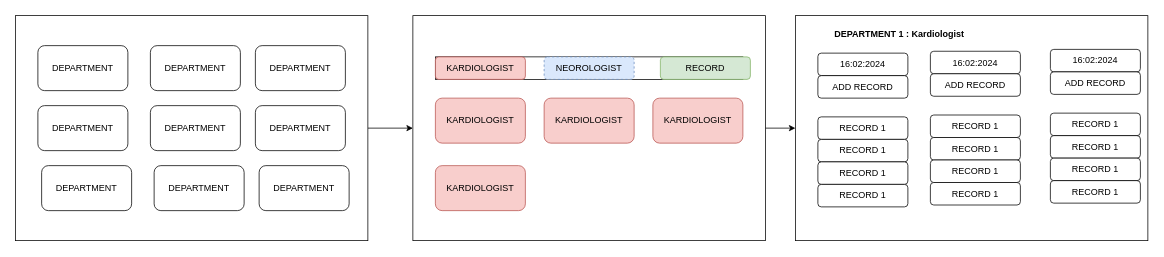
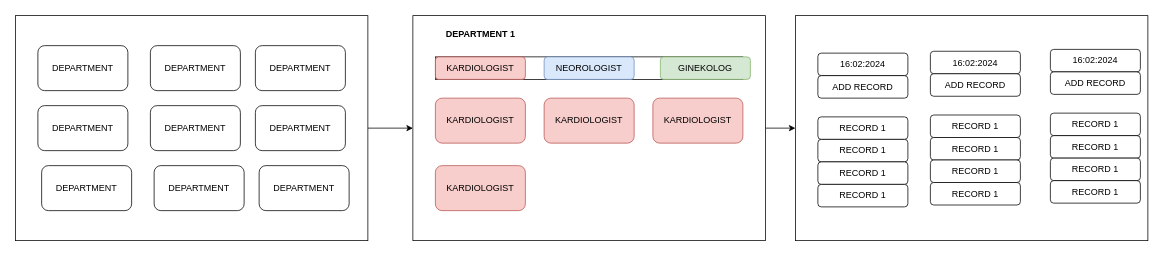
  <mxCell id="0" />
  <mxCell id="1" parent="0" />
  <mxCell id="2" style="edgeStyle=orthogonalEdgeStyle;rounded=0;orthogonalLoop=1;jettySize=auto;html=1;exitX=1;exitY=0.5;exitDx=0;exitDy=0;entryX=0;entryY=0.5;entryDx=0;entryDy=0;" edge="1" parent="1" source="3" target="14"><mxGeometry relative="1" as="geometry" /></mxCell>
  <mxCell id="3" value="" style="rounded=0;whiteSpace=wrap;html=1;" vertex="1" parent="1"><mxGeometry x="20" y="20" width="470" height="300" as="geometry" /></mxCell>
  <mxCell id="4" value="DEPARTMENT" style="rounded=1;whiteSpace=wrap;html=1;" vertex="1" parent="1"><mxGeometry x="50" y="60" width="120" height="60" as="geometry" /></mxCell>
  <mxCell id="5" value="DEPARTMENT" style="rounded=1;whiteSpace=wrap;html=1;" vertex="1" parent="1"><mxGeometry x="200" y="60" width="120" height="60" as="geometry" /></mxCell>
  <mxCell id="6" value="DEPARTMENT" style="rounded=1;whiteSpace=wrap;html=1;" vertex="1" parent="1"><mxGeometry x="340" y="60" width="120" height="60" as="geometry" /></mxCell>
  <mxCell id="7" value="DEPARTMENT" style="rounded=1;whiteSpace=wrap;html=1;" vertex="1" parent="1"><mxGeometry x="50" y="140" width="120" height="60" as="geometry" /></mxCell>
  <mxCell id="8" value="DEPARTMENT" style="rounded=1;whiteSpace=wrap;html=1;" vertex="1" parent="1"><mxGeometry x="200" y="140" width="120" height="60" as="geometry" /></mxCell>
  <mxCell id="9" value="DEPARTMENT" style="rounded=1;whiteSpace=wrap;html=1;" vertex="1" parent="1"><mxGeometry x="340" y="140" width="120" height="60" as="geometry" /></mxCell>
  <mxCell id="10" value="DEPARTMENT" style="rounded=1;whiteSpace=wrap;html=1;" vertex="1" parent="1"><mxGeometry x="55" y="220" width="120" height="60" as="geometry" /></mxCell>
  <mxCell id="11" value="DEPARTMENT" style="rounded=1;whiteSpace=wrap;html=1;" vertex="1" parent="1"><mxGeometry x="205" y="220" width="120" height="60" as="geometry" /></mxCell>
  <mxCell id="12" value="DEPARTMENT" style="rounded=1;whiteSpace=wrap;html=1;" vertex="1" parent="1"><mxGeometry x="345" y="220" width="120" height="60" as="geometry" /></mxCell>
  <mxCell id="13" style="edgeStyle=orthogonalEdgeStyle;rounded=0;orthogonalLoop=1;jettySize=auto;html=1;exitX=1;exitY=0.5;exitDx=0;exitDy=0;entryX=0;entryY=0.5;entryDx=0;entryDy=0;" edge="1" parent="1" source="14" target="24"><mxGeometry relative="1" as="geometry" /></mxCell>
  <mxCell id="14" value="" style="rounded=0;whiteSpace=wrap;html=1;" vertex="1" parent="1"><mxGeometry x="550" y="20" width="470" height="300" as="geometry" /></mxCell>
  <mxCell id="15" value="KARDIOLOGIST" style="rounded=1;whiteSpace=wrap;html=1;fillColor=#f8cecc;strokeColor=#b85450;" vertex="1" parent="1"><mxGeometry x="580" y="130" width="120" height="60" as="geometry" /></mxCell>
  <mxCell id="16" value="" style="rounded=0;whiteSpace=wrap;html=1;" vertex="1" parent="1"><mxGeometry x="580" y="75" width="410" height="30" as="geometry" /></mxCell>
  <mxCell id="17" value="KARDIOLOGIST" style="rounded=1;whiteSpace=wrap;html=1;fillColor=#f8cecc;strokeColor=#b85450;" vertex="1" parent="1"><mxGeometry x="580" y="75" width="120" height="30" as="geometry" /></mxCell>
- <mxCell id="18" value="NEOROLOGIST" style="rounded=1;whiteSpace=wrap;html=1;fillColor=#dae8fc;strokeColor=#6c8ebf;dashed=1;" vertex="1" parent="1"><mxGeometry x="725" y="75" width="120" height="30" as="geometry" /></mxCell>
- <mxCell id="19" value="RECORD" style="rounded=1;whiteSpace=wrap;html=1;fillColor=#d5e8d4;strokeColor=#82b366;" vertex="1" parent="1"><mxGeometry x="880" y="75" width="120" height="30" as="geometry" /></mxCell>
+ <mxCell id="18" value="NEOROLOGIST" style="rounded=1;whiteSpace=wrap;html=1;fillColor=#dae8fc;strokeColor=#6c8ebf;" vertex="1" parent="1"><mxGeometry x="725" y="75" width="120" height="30" as="geometry" /></mxCell>
+ <mxCell id="19" value="GINEKOLOG" style="rounded=1;whiteSpace=wrap;html=1;fillColor=#d5e8d4;strokeColor=#82b366;" vertex="1" parent="1"><mxGeometry x="880" y="75" width="120" height="30" as="geometry" /></mxCell>
  <mxCell id="20" value="KARDIOLOGIST" style="rounded=1;whiteSpace=wrap;html=1;fillColor=#f8cecc;strokeColor=#b85450;" vertex="1" parent="1"><mxGeometry x="725" y="130" width="120" height="60" as="geometry" /></mxCell>
  <mxCell id="21" value="KARDIOLOGIST" style="rounded=1;whiteSpace=wrap;html=1;fillColor=#f8cecc;strokeColor=#b85450;" vertex="1" parent="1"><mxGeometry x="870" y="130" width="120" height="60" as="geometry" /></mxCell>
  <mxCell id="22" value="KARDIOLOGIST" style="rounded=1;whiteSpace=wrap;html=1;fillColor=#f8cecc;strokeColor=#b85450;" vertex="1" parent="1"><mxGeometry x="580" y="220" width="120" height="60" as="geometry" /></mxCell>
+ <mxCell id="23" value="&lt;b&gt;DEPARTMENT 1&lt;/b&gt;" style="text;html=1;align=center;verticalAlign=middle;resizable=0;points=[];autosize=1;strokeColor=none;fillColor=none;" vertex="1" parent="1"><mxGeometry x="580" y="30" width="120" height="30" as="geometry" /></mxCell>
  <mxCell id="24" value="" style="rounded=0;whiteSpace=wrap;html=1;" vertex="1" parent="1"><mxGeometry x="1060" y="20" width="470" height="300" as="geometry" /></mxCell>
- <mxCell id="25" value="&lt;b&gt;DEPARTMENT 1 : Kardiologist&amp;nbsp;&lt;/b&gt;" style="text;html=1;align=center;verticalAlign=middle;resizable=0;points=[];autosize=1;strokeColor=none;fillColor=none;" vertex="1" parent="1"><mxGeometry x="1100" y="30" width="200" height="30" as="geometry" /></mxCell>
  <mxCell id="26" value="16:02:2024" style="rounded=1;whiteSpace=wrap;html=1;" vertex="1" parent="1"><mxGeometry x="1090" y="70" width="120" height="30" as="geometry" /></mxCell>
  <mxCell id="27" value="ADD RECORD" style="rounded=1;whiteSpace=wrap;html=1;" vertex="1" parent="1"><mxGeometry x="1090" y="100" width="120" height="30" as="geometry" /></mxCell>
  <mxCell id="28" value="RECORD 1" style="rounded=1;whiteSpace=wrap;html=1;" vertex="1" parent="1"><mxGeometry x="1090" y="155" width="120" height="30" as="geometry" /></mxCell>
  <mxCell id="29" value="RECORD 1" style="rounded=1;whiteSpace=wrap;html=1;" vertex="1" parent="1"><mxGeometry x="1090" y="185" width="120" height="30" as="geometry" /></mxCell>
  <mxCell id="30" value="RECORD 1" style="rounded=1;whiteSpace=wrap;html=1;" vertex="1" parent="1"><mxGeometry x="1090" y="215" width="120" height="30" as="geometry" /></mxCell>
  <mxCell id="31" value="RECORD 1" style="rounded=1;whiteSpace=wrap;html=1;" vertex="1" parent="1"><mxGeometry x="1090" y="245" width="120" height="30" as="geometry" /></mxCell>
  <mxCell id="32" value="16:02:2024" style="rounded=1;whiteSpace=wrap;html=1;" vertex="1" parent="1"><mxGeometry x="1240" y="67.5" width="120" height="30" as="geometry" /></mxCell>
  <mxCell id="33" value="ADD RECORD" style="rounded=1;whiteSpace=wrap;html=1;" vertex="1" parent="1"><mxGeometry x="1240" y="97.5" width="120" height="30" as="geometry" /></mxCell>
  <mxCell id="34" value="RECORD 1" style="rounded=1;whiteSpace=wrap;html=1;" vertex="1" parent="1"><mxGeometry x="1240" y="152.5" width="120" height="30" as="geometry" /></mxCell>
  <mxCell id="35" value="RECORD 1" style="rounded=1;whiteSpace=wrap;html=1;" vertex="1" parent="1"><mxGeometry x="1240" y="182.5" width="120" height="30" as="geometry" /></mxCell>
  <mxCell id="36" value="RECORD 1" style="rounded=1;whiteSpace=wrap;html=1;" vertex="1" parent="1"><mxGeometry x="1240" y="212.5" width="120" height="30" as="geometry" /></mxCell>
  <mxCell id="37" value="RECORD 1" style="rounded=1;whiteSpace=wrap;html=1;" vertex="1" parent="1"><mxGeometry x="1240" y="242.5" width="120" height="30" as="geometry" /></mxCell>
  <mxCell id="38" value="16:02:2024" style="rounded=1;whiteSpace=wrap;html=1;" vertex="1" parent="1"><mxGeometry x="1400" y="65" width="120" height="30" as="geometry" /></mxCell>
  <mxCell id="39" value="ADD RECORD" style="rounded=1;whiteSpace=wrap;html=1;" vertex="1" parent="1"><mxGeometry x="1400" y="95" width="120" height="30" as="geometry" /></mxCell>
  <mxCell id="40" value="RECORD 1" style="rounded=1;whiteSpace=wrap;html=1;" vertex="1" parent="1"><mxGeometry x="1400" y="150" width="120" height="30" as="geometry" /></mxCell>
  <mxCell id="41" value="RECORD 1" style="rounded=1;whiteSpace=wrap;html=1;" vertex="1" parent="1"><mxGeometry x="1400" y="180" width="120" height="30" as="geometry" /></mxCell>
  <mxCell id="42" value="RECORD 1" style="rounded=1;whiteSpace=wrap;html=1;" vertex="1" parent="1"><mxGeometry x="1400" y="210" width="120" height="30" as="geometry" /></mxCell>
  <mxCell id="43" value="RECORD 1" style="rounded=1;whiteSpace=wrap;html=1;" vertex="1" parent="1"><mxGeometry x="1400" y="240" width="120" height="30" as="geometry" /></mxCell>
